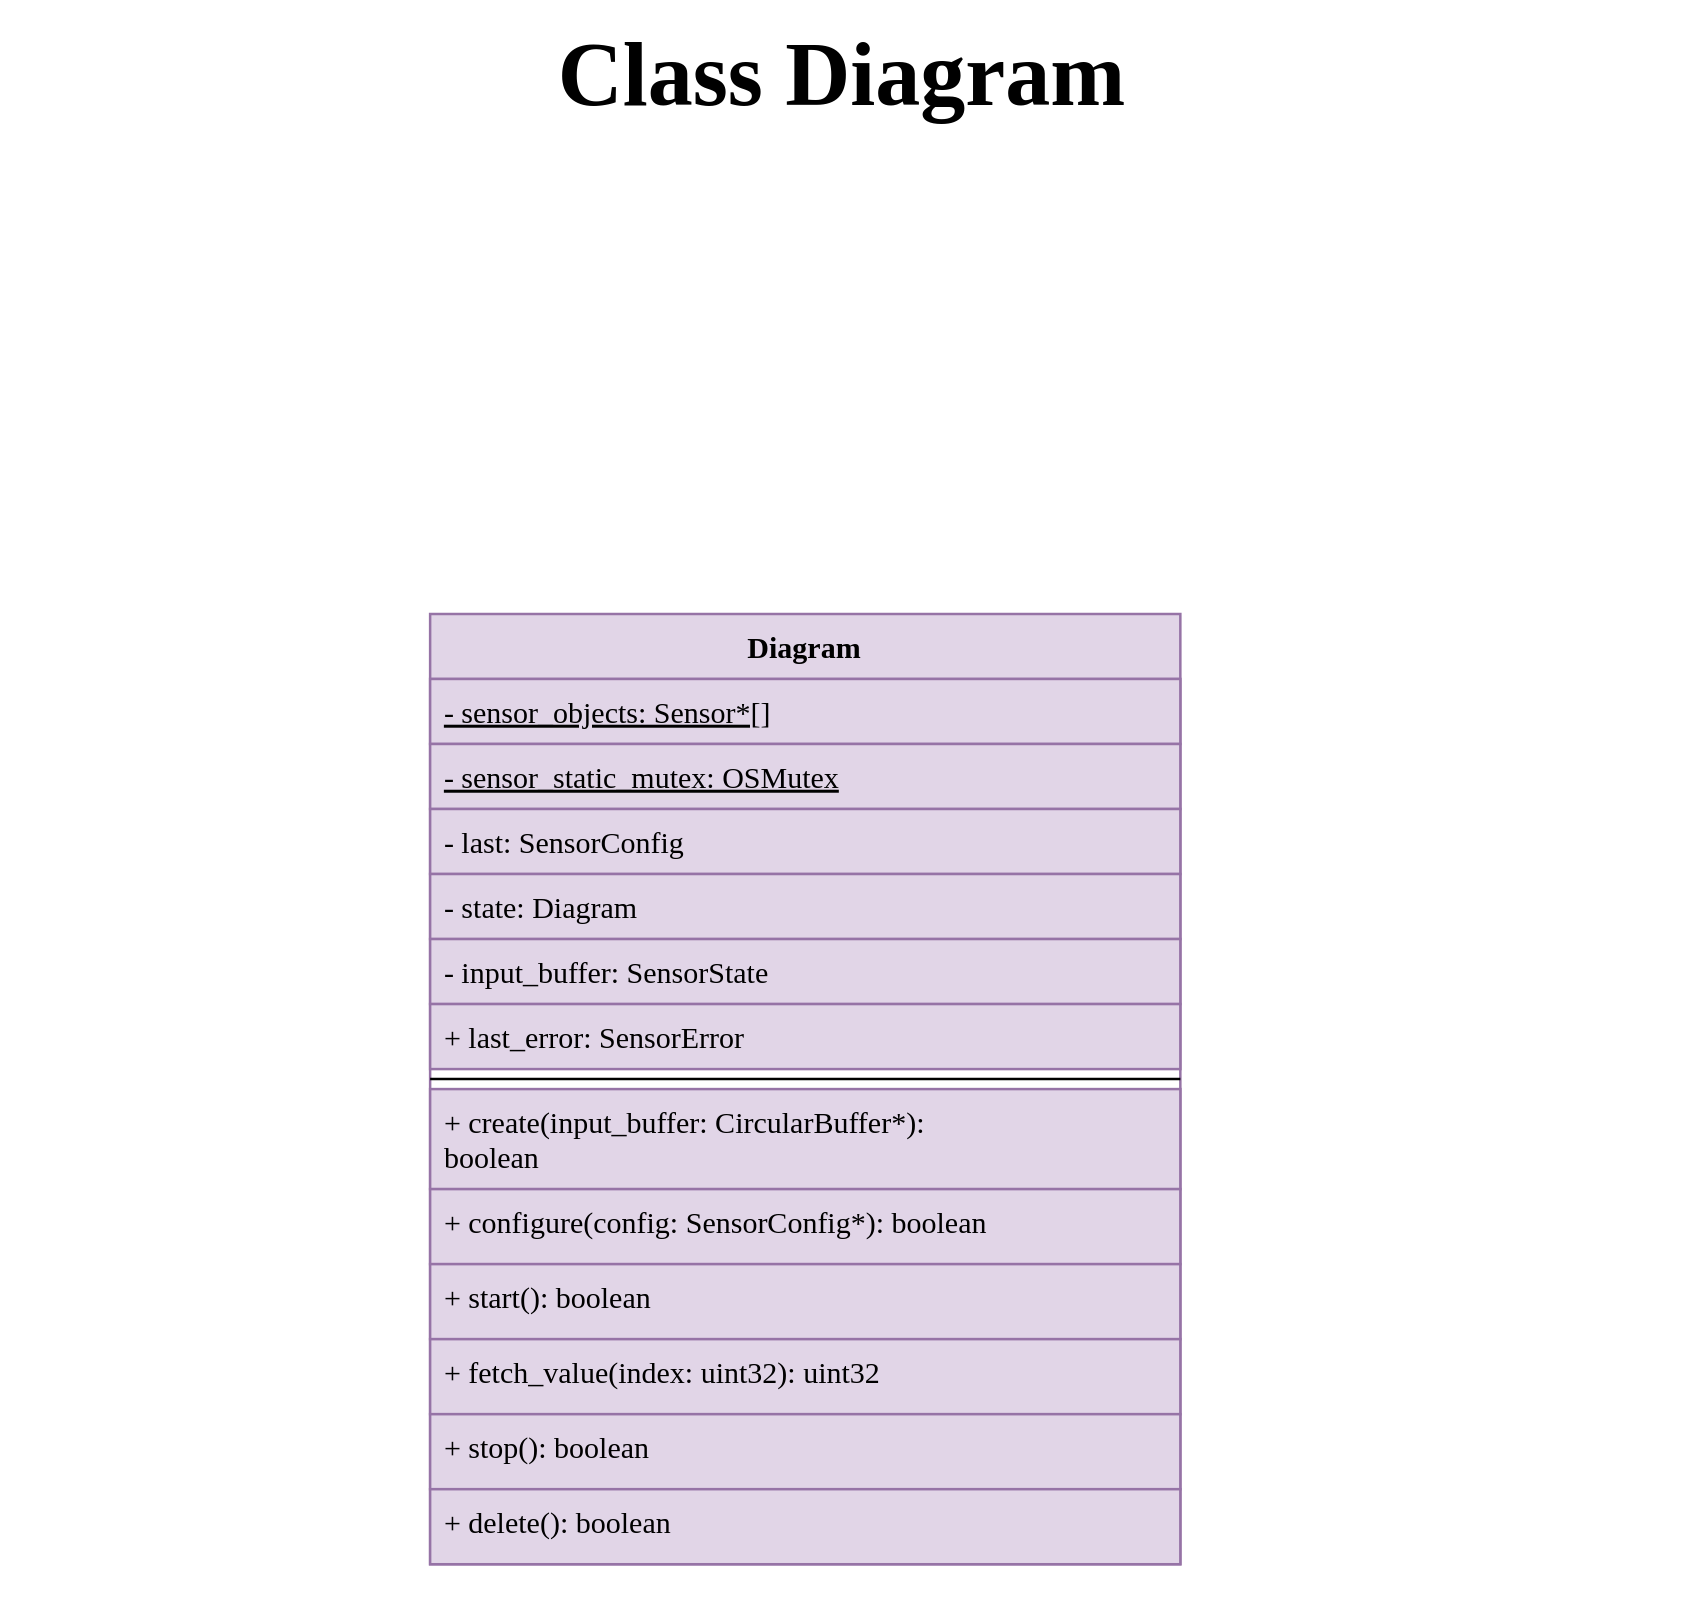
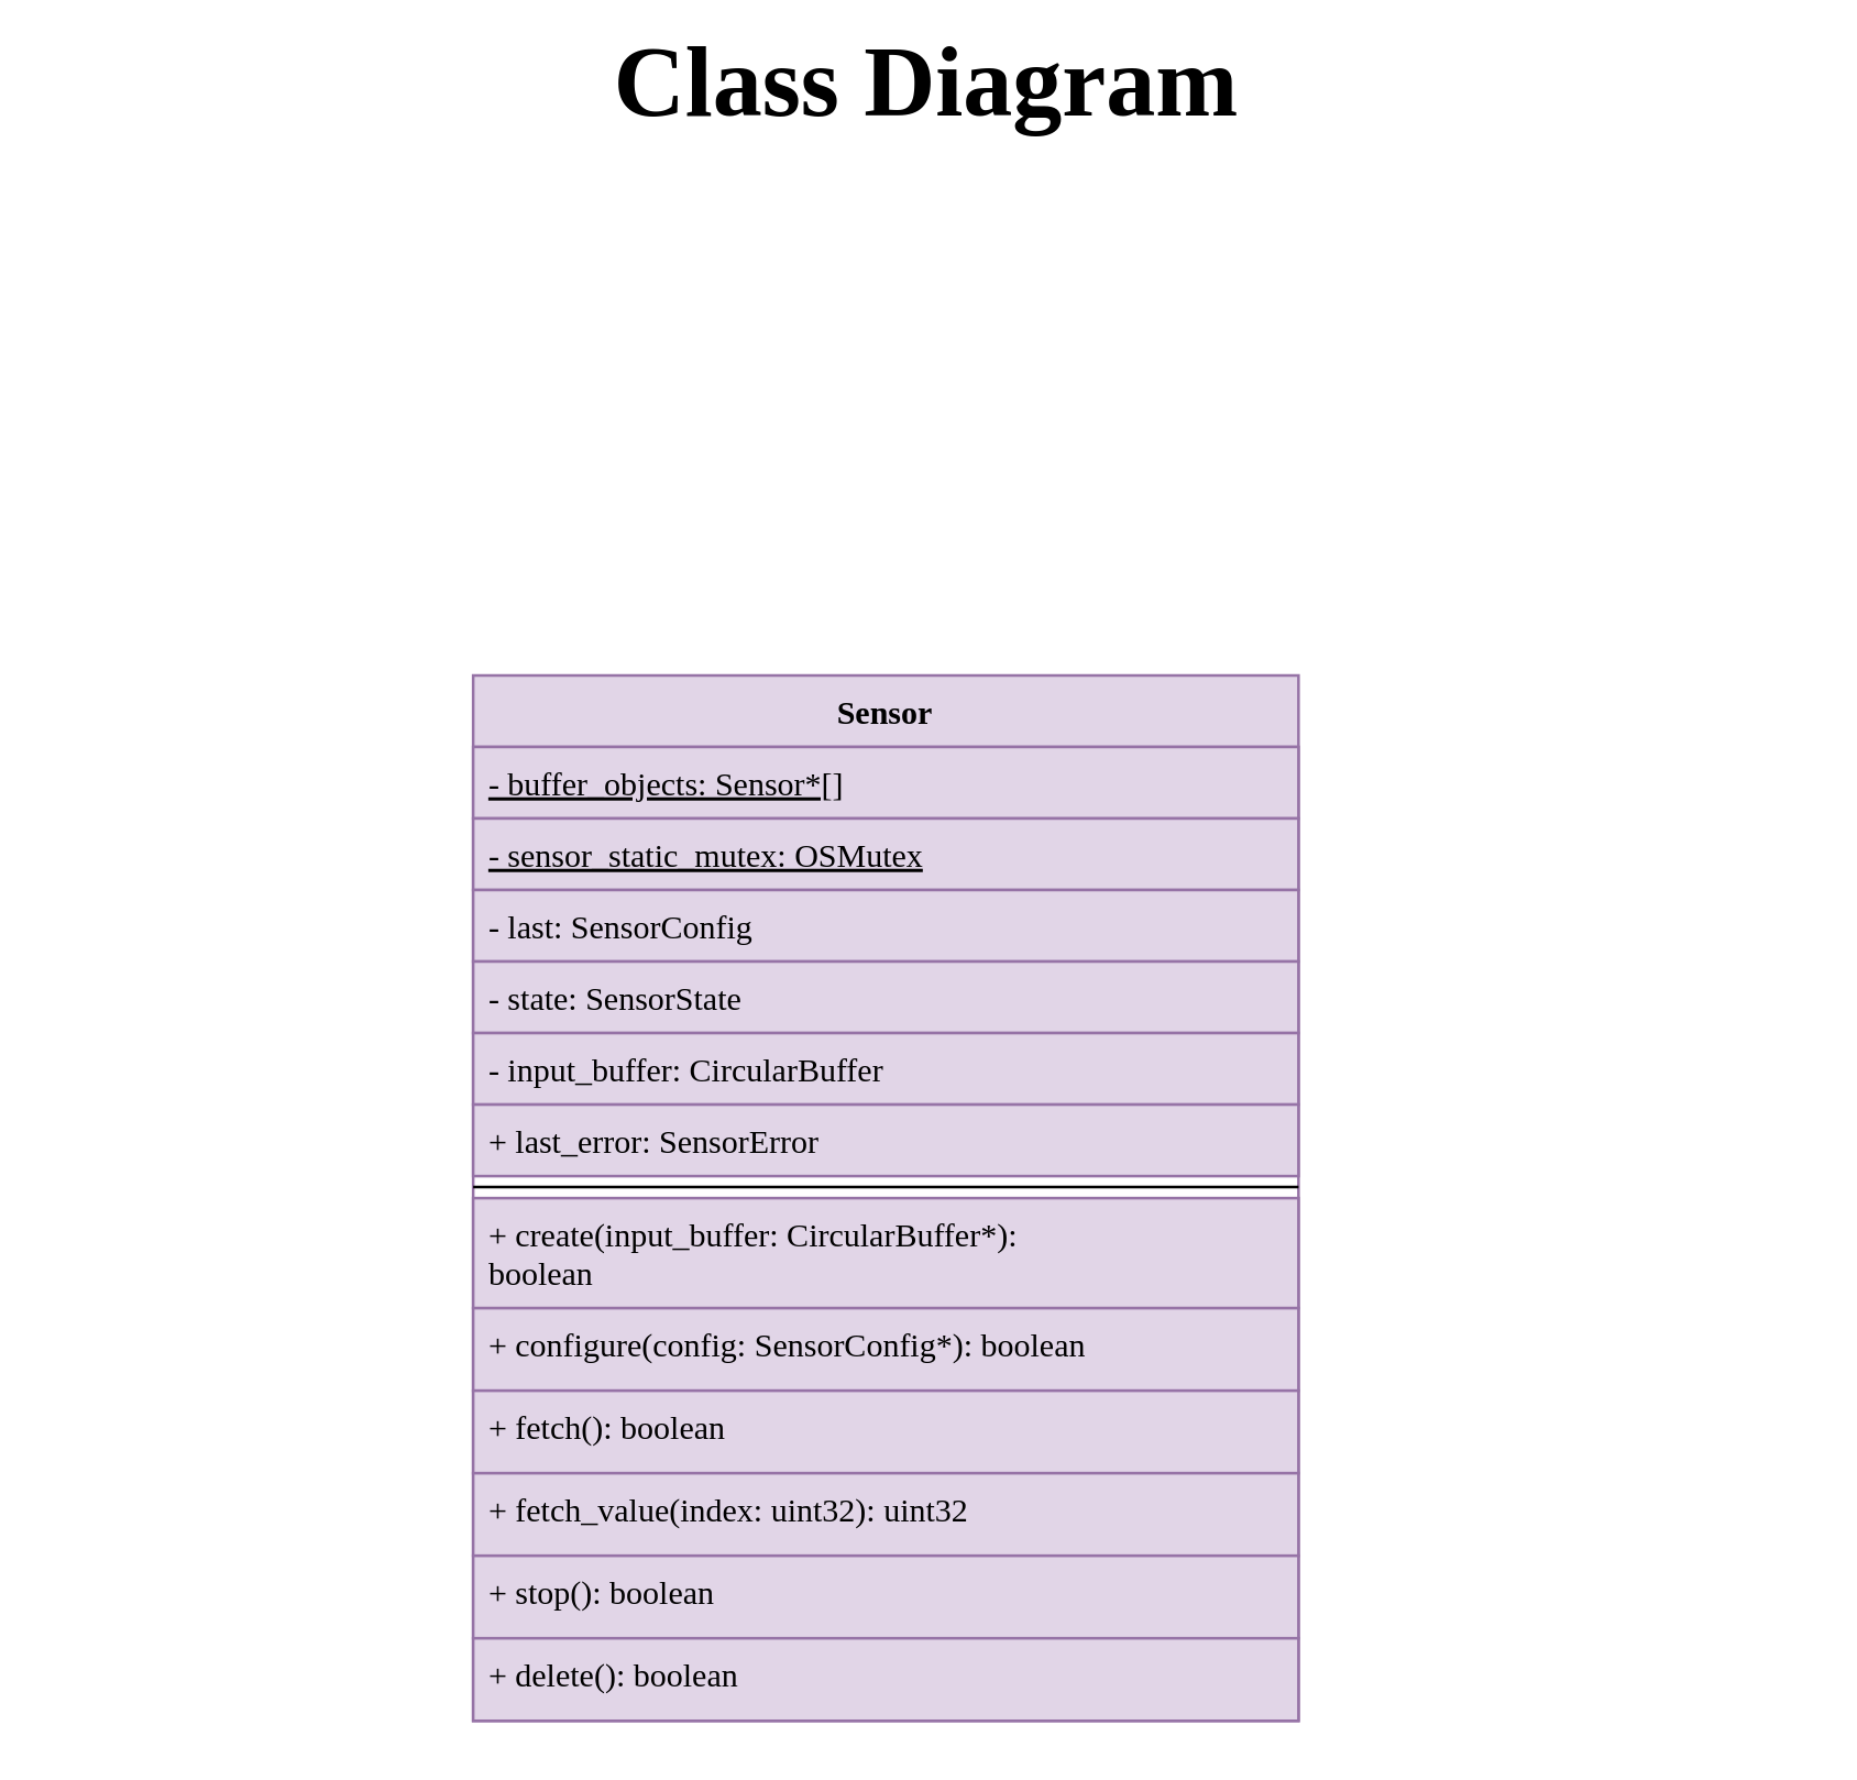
  <mxCell id="0" />
  <mxCell id="1" parent="0" />
  <mxCell id="2" value="Class Diagram" style="text;html=1;strokeColor=none;fillColor=none;align=center;verticalAlign=middle;whiteSpace=wrap;rounded=0;fontFamily=Consolas;fontSize=36;fontStyle=1" parent="1" vertex="1"><mxGeometry x="20" y="20" width="633" height="20" as="geometry" /></mxCell>
- <mxCell id="3" value="Diagram" style="swimlane;fontStyle=1;align=center;verticalAlign=top;childLayout=stackLayout;horizontal=1;startSize=26;horizontalStack=0;resizeParent=1;resizeParentMax=0;resizeLast=0;collapsible=1;marginBottom=0;fillColor=#e1d5e7;strokeColor=#9673a6;fontFamily=Consolas;" vertex="1" parent="1"><mxGeometry x="171.5" y="245" width="300" height="380" as="geometry" /></mxCell>
- <mxCell id="4" value="- sensor_objects: Sensor*[]" style="text;strokeColor=#9673a6;fillColor=#e1d5e7;align=left;verticalAlign=top;spacingLeft=4;spacingRight=4;overflow=hidden;rotatable=0;points=[[0,0.5],[1,0.5]];portConstraint=eastwest;fontFamily=Consolas;fontStyle=4" vertex="1" parent="3"><mxGeometry y="26" width="300" height="26" as="geometry" /></mxCell>
+ <mxCell id="3" value="Sensor" style="swimlane;fontStyle=1;align=center;verticalAlign=top;childLayout=stackLayout;horizontal=1;startSize=26;horizontalStack=0;resizeParent=1;resizeParentMax=0;resizeLast=0;collapsible=1;marginBottom=0;fillColor=#e1d5e7;strokeColor=#9673a6;fontFamily=Consolas;" vertex="1" parent="1"><mxGeometry x="171.5" y="245" width="300" height="380" as="geometry" /></mxCell>
+ <mxCell id="4" value="- buffer_objects: Sensor*[]" style="text;strokeColor=#9673a6;fillColor=#e1d5e7;align=left;verticalAlign=top;spacingLeft=4;spacingRight=4;overflow=hidden;rotatable=0;points=[[0,0.5],[1,0.5]];portConstraint=eastwest;fontFamily=Consolas;fontStyle=4" vertex="1" parent="3"><mxGeometry y="26" width="300" height="26" as="geometry" /></mxCell>
  <mxCell id="5" value="- sensor_static_mutex: OSMutex" style="text;strokeColor=#9673a6;fillColor=#e1d5e7;align=left;verticalAlign=top;spacingLeft=4;spacingRight=4;overflow=hidden;rotatable=0;points=[[0,0.5],[1,0.5]];portConstraint=eastwest;fontFamily=Consolas;fontStyle=4" vertex="1" parent="3"><mxGeometry y="52" width="300" height="26" as="geometry" /></mxCell>
  <mxCell id="6" value="- last: SensorConfig" style="text;strokeColor=#9673a6;fillColor=#e1d5e7;align=left;verticalAlign=top;spacingLeft=4;spacingRight=4;overflow=hidden;rotatable=0;points=[[0,0.5],[1,0.5]];portConstraint=eastwest;fontFamily=Consolas;fontStyle=0" vertex="1" parent="3"><mxGeometry y="78" width="300" height="26" as="geometry" /></mxCell>
- <mxCell id="7" value="- state: Diagram" style="text;strokeColor=#9673a6;fillColor=#e1d5e7;align=left;verticalAlign=top;spacingLeft=4;spacingRight=4;overflow=hidden;rotatable=0;points=[[0,0.5],[1,0.5]];portConstraint=eastwest;fontFamily=Consolas;fontStyle=0" vertex="1" parent="3"><mxGeometry y="104" width="300" height="26" as="geometry" /></mxCell>
- <mxCell id="8" value="- input_buffer: SensorState" style="text;strokeColor=#9673a6;fillColor=#e1d5e7;align=left;verticalAlign=top;spacingLeft=4;spacingRight=4;overflow=hidden;rotatable=0;points=[[0,0.5],[1,0.5]];portConstraint=eastwest;fontFamily=Consolas;fontStyle=0" vertex="1" parent="3"><mxGeometry y="130" width="300" height="26" as="geometry" /></mxCell>
+ <mxCell id="7" value="- state: SensorState" style="text;strokeColor=#9673a6;fillColor=#e1d5e7;align=left;verticalAlign=top;spacingLeft=4;spacingRight=4;overflow=hidden;rotatable=0;points=[[0,0.5],[1,0.5]];portConstraint=eastwest;fontFamily=Consolas;fontStyle=0" vertex="1" parent="3"><mxGeometry y="104" width="300" height="26" as="geometry" /></mxCell>
+ <mxCell id="8" value="- input_buffer: CircularBuffer" style="text;strokeColor=#9673a6;fillColor=#e1d5e7;align=left;verticalAlign=top;spacingLeft=4;spacingRight=4;overflow=hidden;rotatable=0;points=[[0,0.5],[1,0.5]];portConstraint=eastwest;fontFamily=Consolas;fontStyle=0" vertex="1" parent="3"><mxGeometry y="130" width="300" height="26" as="geometry" /></mxCell>
  <mxCell id="9" value="+ last_error: SensorError" style="text;strokeColor=#9673a6;fillColor=#e1d5e7;align=left;verticalAlign=top;spacingLeft=4;spacingRight=4;overflow=hidden;rotatable=0;points=[[0,0.5],[1,0.5]];portConstraint=eastwest;fontFamily=Consolas;fontStyle=0" vertex="1" parent="3"><mxGeometry y="156" width="300" height="26" as="geometry" /></mxCell>
  <mxCell id="10" value="" style="line;strokeWidth=1;fillColor=none;align=left;verticalAlign=middle;spacingTop=-1;spacingLeft=3;spacingRight=3;rotatable=0;labelPosition=right;points=[];portConstraint=eastwest;fontFamily=Consolas;" vertex="1" parent="3"><mxGeometry y="182" width="300" height="8" as="geometry" /></mxCell>
  <mxCell id="11" value="+ create(input_buffer: CircularBuffer*): &#10;boolean" style="text;strokeColor=#9673a6;fillColor=#e1d5e7;align=left;verticalAlign=top;spacingLeft=4;spacingRight=4;overflow=hidden;rotatable=0;points=[[0,0.5],[1,0.5]];portConstraint=eastwest;fontFamily=Consolas;" vertex="1" parent="3"><mxGeometry y="190" width="300" height="40" as="geometry" /></mxCell>
  <mxCell id="12" value="+ configure(config: SensorConfig*): boolean" style="text;strokeColor=#9673a6;fillColor=#e1d5e7;align=left;verticalAlign=top;spacingLeft=4;spacingRight=4;overflow=hidden;rotatable=0;points=[[0,0.5],[1,0.5]];portConstraint=eastwest;fontFamily=Consolas;" vertex="1" parent="3"><mxGeometry y="230" width="300" height="30" as="geometry" /></mxCell>
- <mxCell id="13" value="+ start(): boolean" style="text;strokeColor=#9673a6;fillColor=#e1d5e7;align=left;verticalAlign=top;spacingLeft=4;spacingRight=4;overflow=hidden;rotatable=0;points=[[0,0.5],[1,0.5]];portConstraint=eastwest;fontFamily=Consolas;" vertex="1" parent="3"><mxGeometry y="260" width="300" height="30" as="geometry" /></mxCell>
+ <mxCell id="13" value="+ fetch(): boolean" style="text;strokeColor=#9673a6;fillColor=#e1d5e7;align=left;verticalAlign=top;spacingLeft=4;spacingRight=4;overflow=hidden;rotatable=0;points=[[0,0.5],[1,0.5]];portConstraint=eastwest;fontFamily=Consolas;" vertex="1" parent="3"><mxGeometry y="260" width="300" height="30" as="geometry" /></mxCell>
  <mxCell id="14" value="+ fetch_value(index: uint32): uint32" style="text;strokeColor=#9673a6;fillColor=#e1d5e7;align=left;verticalAlign=top;spacingLeft=4;spacingRight=4;overflow=hidden;rotatable=0;points=[[0,0.5],[1,0.5]];portConstraint=eastwest;fontFamily=Consolas;" vertex="1" parent="3"><mxGeometry y="290" width="300" height="30" as="geometry" /></mxCell>
  <mxCell id="15" value="+ stop(): boolean" style="text;strokeColor=#9673a6;fillColor=#e1d5e7;align=left;verticalAlign=top;spacingLeft=4;spacingRight=4;overflow=hidden;rotatable=0;points=[[0,0.5],[1,0.5]];portConstraint=eastwest;fontFamily=Consolas;" vertex="1" parent="3"><mxGeometry y="320" width="300" height="30" as="geometry" /></mxCell>
  <mxCell id="16" value="+ delete(): boolean" style="text;strokeColor=#9673a6;fillColor=#e1d5e7;align=left;verticalAlign=top;spacingLeft=4;spacingRight=4;overflow=hidden;rotatable=0;points=[[0,0.5],[1,0.5]];portConstraint=eastwest;fontFamily=Consolas;" vertex="1" parent="3"><mxGeometry y="350" width="300" height="30" as="geometry" /></mxCell>
